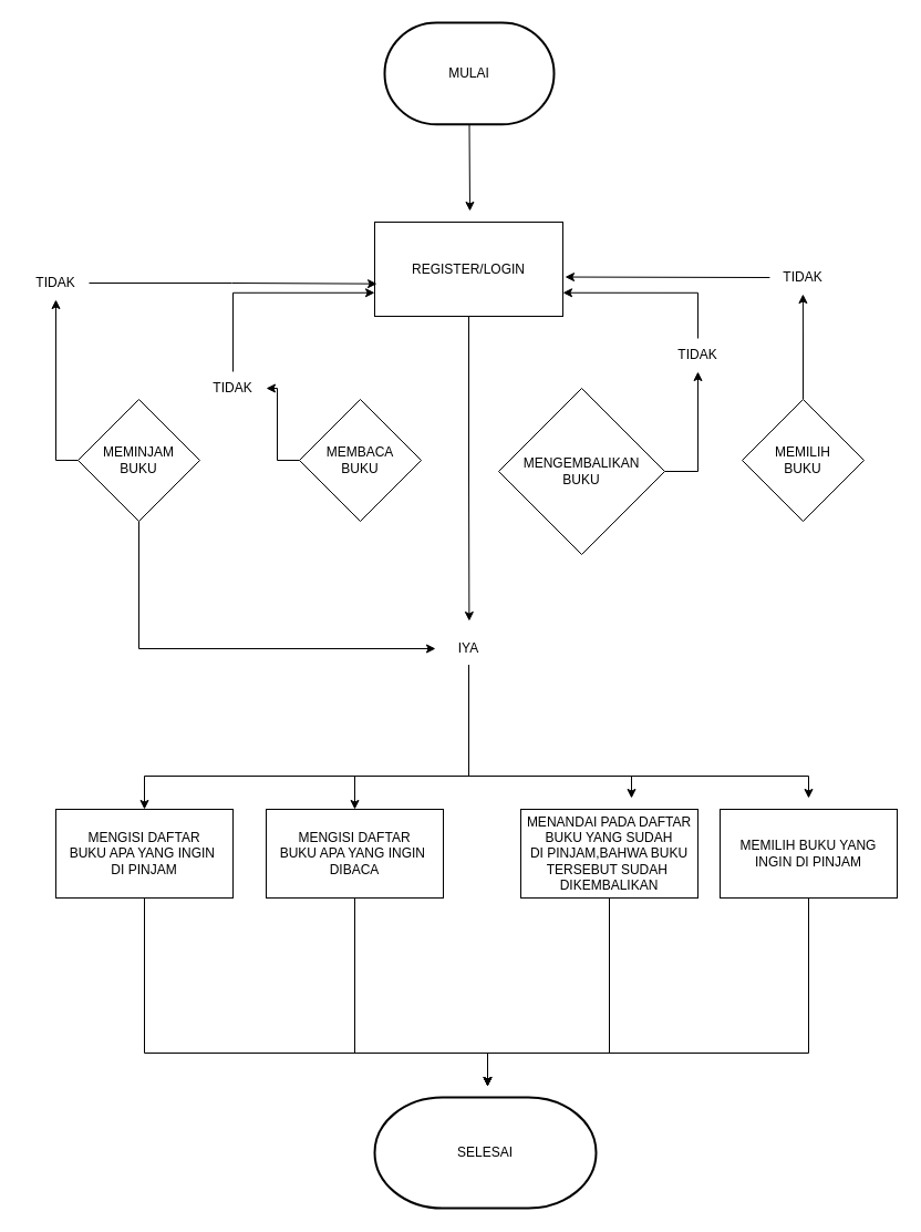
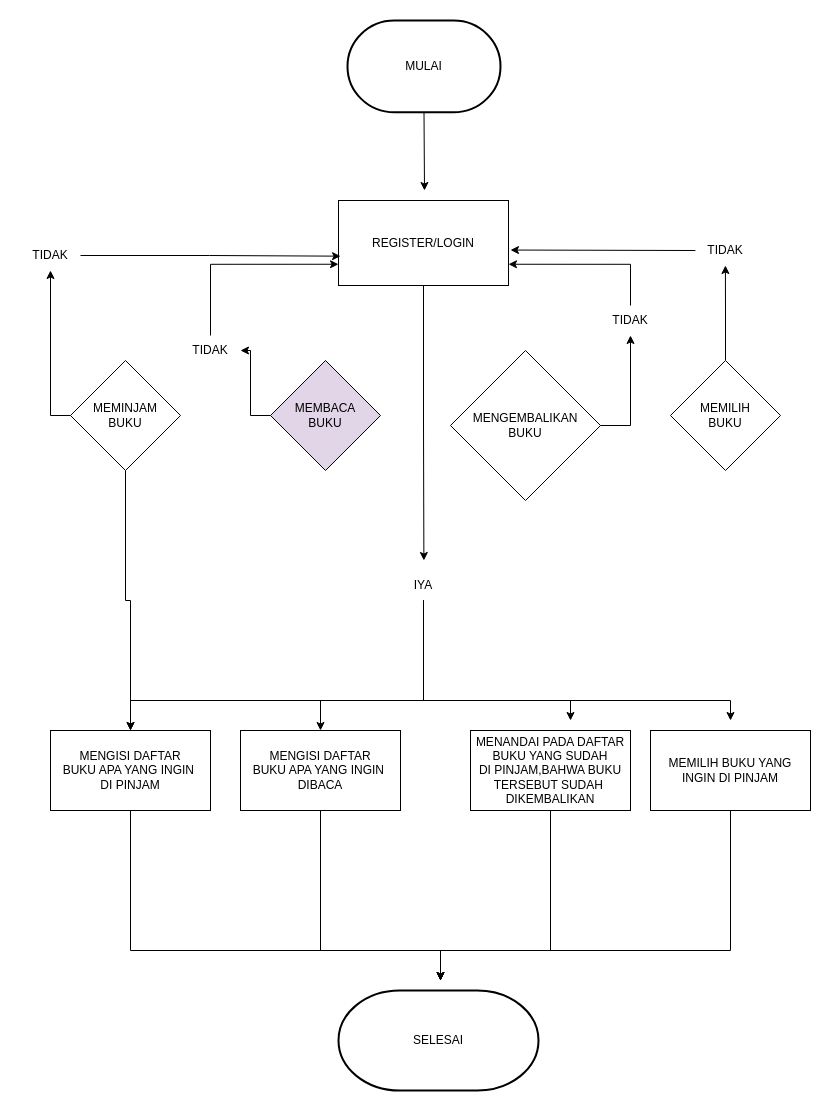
  <mxCell id="0" />
  <mxCell id="1" parent="0" />
  <mxCell id="2" value="MULAI" style="strokeWidth=2;html=1;shape=mxgraph.flowchart.terminator;whiteSpace=wrap;" vertex="1" parent="1"><mxGeometry x="347" y="20" width="153" height="91.8" as="geometry" /></mxCell>
  <mxCell id="3" style="edgeStyle=orthogonalEdgeStyle;rounded=0;orthogonalLoop=1;jettySize=auto;html=1;exitX=0.5;exitY=1;exitDx=0;exitDy=0;" edge="1" parent="1" source="4"><mxGeometry relative="1" as="geometry"><mxPoint x="423.385" y="560" as="targetPoint" /></mxGeometry></mxCell>
  <mxCell id="4" value="REGISTER/LOGIN" style="rounded=0;whiteSpace=wrap;html=1;" vertex="1" parent="1"><mxGeometry x="338" y="200" width="170" height="85" as="geometry" /></mxCell>
  <mxCell id="5" value="" style="endArrow=classic;html=1;rounded=0;exitX=0.5;exitY=1;exitDx=0;exitDy=0;exitPerimeter=0;" edge="1" parent="1" source="2"><mxGeometry width="50" height="50" relative="1" as="geometry"><mxPoint x="360" y="360" as="sourcePoint" /><mxPoint x="424" y="190" as="targetPoint" /></mxGeometry></mxCell>
  <mxCell id="6" style="edgeStyle=orthogonalEdgeStyle;rounded=0;orthogonalLoop=1;jettySize=auto;html=1;exitX=0;exitY=0.5;exitDx=0;exitDy=0;" edge="1" parent="1" source="8" target="16"><mxGeometry relative="1" as="geometry"><mxPoint x="30" y="290" as="targetPoint" /></mxGeometry></mxCell>
- <mxCell id="7" style="edgeStyle=orthogonalEdgeStyle;rounded=0;orthogonalLoop=1;jettySize=auto;html=1;exitX=0.5;exitY=1;exitDx=0;exitDy=0;entryX=0;entryY=0.5;entryDx=0;entryDy=0;" edge="1" parent="1" source="8" target="27"><mxGeometry relative="1" as="geometry" /></mxCell>
+ <mxCell id="7" style="edgeStyle=orthogonalEdgeStyle;rounded=0;orthogonalLoop=1;jettySize=auto;html=1;exitX=0.5;exitY=1;exitDx=0;exitDy=0;" edge="1" parent="1" source="8" target="29"><mxGeometry relative="1" as="geometry" /></mxCell>
  <mxCell id="8" value="MEMINJAM&lt;br&gt;BUKU" style="rhombus;whiteSpace=wrap;html=1;" vertex="1" parent="1"><mxGeometry x="70" y="360" width="110" height="110" as="geometry" /></mxCell>
  <mxCell id="9" style="edgeStyle=orthogonalEdgeStyle;rounded=0;orthogonalLoop=1;jettySize=auto;html=1;exitX=0.5;exitY=0;exitDx=0;exitDy=0;" edge="1" parent="1" source="10" target="22"><mxGeometry relative="1" as="geometry"><mxPoint x="724.923" y="250" as="targetPoint" /></mxGeometry></mxCell>
  <mxCell id="10" value="MEMILIH&lt;br&gt;BUKU" style="rhombus;whiteSpace=wrap;html=1;" vertex="1" parent="1"><mxGeometry x="670" y="360" width="110" height="110" as="geometry" /></mxCell>
  <mxCell id="11" style="edgeStyle=orthogonalEdgeStyle;rounded=0;orthogonalLoop=1;jettySize=auto;html=1;exitX=1;exitY=0.5;exitDx=0;exitDy=0;" edge="1" parent="1" source="12" target="20"><mxGeometry relative="1" as="geometry"><mxPoint x="630" y="320" as="targetPoint" /></mxGeometry></mxCell>
  <mxCell id="12" value="MENGEMBALIKAN&lt;br&gt;BUKU" style="rhombus;whiteSpace=wrap;html=1;" vertex="1" parent="1"><mxGeometry x="450" y="350" width="150" height="150" as="geometry" /></mxCell>
  <mxCell id="13" style="edgeStyle=orthogonalEdgeStyle;rounded=0;orthogonalLoop=1;jettySize=auto;html=1;exitX=0;exitY=0.5;exitDx=0;exitDy=0;" edge="1" parent="1" source="14" target="18"><mxGeometry relative="1" as="geometry"><mxPoint x="210" y="350" as="targetPoint" /></mxGeometry></mxCell>
- <mxCell id="14" value="MEMBACA&lt;br&gt;BUKU" style="rhombus;whiteSpace=wrap;html=1;" vertex="1" parent="1"><mxGeometry x="270" y="360" width="110" height="110" as="geometry" /></mxCell>
+ <mxCell id="14" value="MEMBACA&lt;br&gt;BUKU" style="rhombus;whiteSpace=wrap;html=1;fillColor=#e1d5e7;" vertex="1" parent="1"><mxGeometry x="270" y="360" width="110" height="110" as="geometry" /></mxCell>
  <mxCell id="15" style="edgeStyle=orthogonalEdgeStyle;rounded=0;orthogonalLoop=1;jettySize=auto;html=1;exitX=1;exitY=0.5;exitDx=0;exitDy=0;entryX=0.012;entryY=0.655;entryDx=0;entryDy=0;entryPerimeter=0;" edge="1" parent="1" source="16" target="4"><mxGeometry relative="1" as="geometry"><mxPoint x="330" y="255.692" as="targetPoint" /></mxGeometry></mxCell>
  <mxCell id="16" value="TIDAK" style="text;html=1;strokeColor=none;fillColor=none;align=center;verticalAlign=middle;whiteSpace=wrap;rounded=0;" vertex="1" parent="1"><mxGeometry x="20" y="240" width="60" height="30" as="geometry" /></mxCell>
  <mxCell id="17" style="edgeStyle=orthogonalEdgeStyle;rounded=0;orthogonalLoop=1;jettySize=auto;html=1;exitX=0.5;exitY=0;exitDx=0;exitDy=0;entryX=0;entryY=0.75;entryDx=0;entryDy=0;" edge="1" parent="1" source="18" target="4"><mxGeometry relative="1" as="geometry" /></mxCell>
  <mxCell id="18" value="TIDAK" style="text;html=1;strokeColor=none;fillColor=none;align=center;verticalAlign=middle;whiteSpace=wrap;rounded=0;" vertex="1" parent="1"><mxGeometry x="180" y="335" width="60" height="30" as="geometry" /></mxCell>
  <mxCell id="19" style="edgeStyle=orthogonalEdgeStyle;rounded=0;orthogonalLoop=1;jettySize=auto;html=1;exitX=0.5;exitY=0;exitDx=0;exitDy=0;entryX=1;entryY=0.75;entryDx=0;entryDy=0;" edge="1" parent="1" source="20" target="4"><mxGeometry relative="1" as="geometry" /></mxCell>
  <mxCell id="20" value="TIDAK" style="text;html=1;strokeColor=none;fillColor=none;align=center;verticalAlign=middle;whiteSpace=wrap;rounded=0;" vertex="1" parent="1"><mxGeometry x="600" y="305" width="60" height="30" as="geometry" /></mxCell>
  <mxCell id="21" style="edgeStyle=orthogonalEdgeStyle;rounded=0;orthogonalLoop=1;jettySize=auto;html=1;exitX=0;exitY=0.5;exitDx=0;exitDy=0;" edge="1" parent="1" source="22"><mxGeometry relative="1" as="geometry"><mxPoint x="510" y="249.538" as="targetPoint" /></mxGeometry></mxCell>
  <mxCell id="22" value="TIDAK" style="text;html=1;strokeColor=none;fillColor=none;align=center;verticalAlign=middle;whiteSpace=wrap;rounded=0;" vertex="1" parent="1"><mxGeometry x="694.923" y="235" width="60" height="30" as="geometry" /></mxCell>
  <mxCell id="23" style="edgeStyle=orthogonalEdgeStyle;rounded=0;orthogonalLoop=1;jettySize=auto;html=1;exitX=0.5;exitY=1;exitDx=0;exitDy=0;" edge="1" parent="1" source="27"><mxGeometry relative="1" as="geometry"><mxPoint x="320" y="730" as="targetPoint" /><Array as="points"><mxPoint x="423" y="700" /><mxPoint x="320" y="700" /></Array></mxGeometry></mxCell>
  <mxCell id="24" style="edgeStyle=orthogonalEdgeStyle;rounded=0;orthogonalLoop=1;jettySize=auto;html=1;exitX=0.5;exitY=1;exitDx=0;exitDy=0;" edge="1" parent="1" source="27"><mxGeometry relative="1" as="geometry"><mxPoint x="130" y="730" as="targetPoint" /><Array as="points"><mxPoint x="423" y="700" /><mxPoint x="130" y="700" /></Array></mxGeometry></mxCell>
  <mxCell id="25" style="edgeStyle=orthogonalEdgeStyle;rounded=0;orthogonalLoop=1;jettySize=auto;html=1;exitX=0.5;exitY=1;exitDx=0;exitDy=0;" edge="1" parent="1" source="27"><mxGeometry relative="1" as="geometry"><mxPoint x="730" y="720" as="targetPoint" /><Array as="points"><mxPoint x="423" y="700" /><mxPoint x="730" y="700" /></Array></mxGeometry></mxCell>
  <mxCell id="26" style="edgeStyle=orthogonalEdgeStyle;rounded=0;orthogonalLoop=1;jettySize=auto;html=1;exitX=0.5;exitY=1;exitDx=0;exitDy=0;" edge="1" parent="1" source="27"><mxGeometry relative="1" as="geometry"><mxPoint x="570" y="720" as="targetPoint" /><Array as="points"><mxPoint x="423" y="700" /><mxPoint x="570" y="700" /></Array></mxGeometry></mxCell>
  <mxCell id="27" value="IYA" style="text;html=1;strokeColor=none;fillColor=none;align=center;verticalAlign=middle;whiteSpace=wrap;rounded=0;" vertex="1" parent="1"><mxGeometry x="393" y="570" width="60" height="30" as="geometry" /></mxCell>
  <mxCell id="28" style="edgeStyle=orthogonalEdgeStyle;rounded=0;orthogonalLoop=1;jettySize=auto;html=1;exitX=0.5;exitY=1;exitDx=0;exitDy=0;" edge="1" parent="1" source="29"><mxGeometry relative="1" as="geometry"><mxPoint x="440" y="980" as="targetPoint" /><Array as="points"><mxPoint x="130" y="950" /><mxPoint x="440" y="950" /></Array></mxGeometry></mxCell>
  <mxCell id="29" value="MENGISI DAFTAR&lt;br&gt;BUKU APA YANG INGIN&amp;nbsp;&lt;br&gt;DI PINJAM" style="rounded=0;whiteSpace=wrap;html=1;" vertex="1" parent="1"><mxGeometry x="50" y="730" width="160" height="80" as="geometry" /></mxCell>
  <mxCell id="30" style="edgeStyle=orthogonalEdgeStyle;rounded=0;orthogonalLoop=1;jettySize=auto;html=1;exitX=0.5;exitY=1;exitDx=0;exitDy=0;" edge="1" parent="1" source="31"><mxGeometry relative="1" as="geometry"><mxPoint x="440" y="980" as="targetPoint" /><Array as="points"><mxPoint x="320" y="950" /><mxPoint x="440" y="950" /></Array></mxGeometry></mxCell>
  <mxCell id="31" value="MENGISI DAFTAR&lt;br&gt;BUKU APA YANG INGIN&amp;nbsp;&lt;br&gt;DIBACA" style="rounded=0;whiteSpace=wrap;html=1;" vertex="1" parent="1"><mxGeometry x="240" y="730" width="160" height="80" as="geometry" /></mxCell>
  <mxCell id="32" style="edgeStyle=orthogonalEdgeStyle;rounded=0;orthogonalLoop=1;jettySize=auto;html=1;exitX=0.5;exitY=1;exitDx=0;exitDy=0;" edge="1" parent="1" source="33"><mxGeometry relative="1" as="geometry"><mxPoint x="440" y="980" as="targetPoint" /><Array as="points"><mxPoint x="550" y="950" /><mxPoint x="440" y="950" /></Array></mxGeometry></mxCell>
  <mxCell id="33" value="MENANDAI PADA DAFTAR&lt;br&gt;BUKU YANG SUDAH&lt;br&gt;DI PINJAM,BAHWA BUKU&lt;br&gt;TERSEBUT SUDAH&amp;nbsp;&lt;br&gt;DIKEMBALIKAN" style="rounded=0;whiteSpace=wrap;html=1;" vertex="1" parent="1"><mxGeometry x="470" y="730" width="160" height="80" as="geometry" /></mxCell>
  <mxCell id="34" style="edgeStyle=orthogonalEdgeStyle;rounded=0;orthogonalLoop=1;jettySize=auto;html=1;exitX=0.5;exitY=1;exitDx=0;exitDy=0;" edge="1" parent="1" source="35"><mxGeometry relative="1" as="geometry"><mxPoint x="440" y="980" as="targetPoint" /><Array as="points"><mxPoint x="730" y="950" /><mxPoint x="440" y="950" /></Array></mxGeometry></mxCell>
  <mxCell id="35" value="MEMILIH BUKU YANG INGIN DI PINJAM" style="rounded=0;whiteSpace=wrap;html=1;" vertex="1" parent="1"><mxGeometry x="650" y="730" width="160" height="80" as="geometry" /></mxCell>
  <mxCell id="36" value="SELESAI" style="strokeWidth=2;html=1;shape=mxgraph.flowchart.terminator;whiteSpace=wrap;" vertex="1" parent="1"><mxGeometry x="338" y="990" width="200" height="100" as="geometry" /></mxCell>
